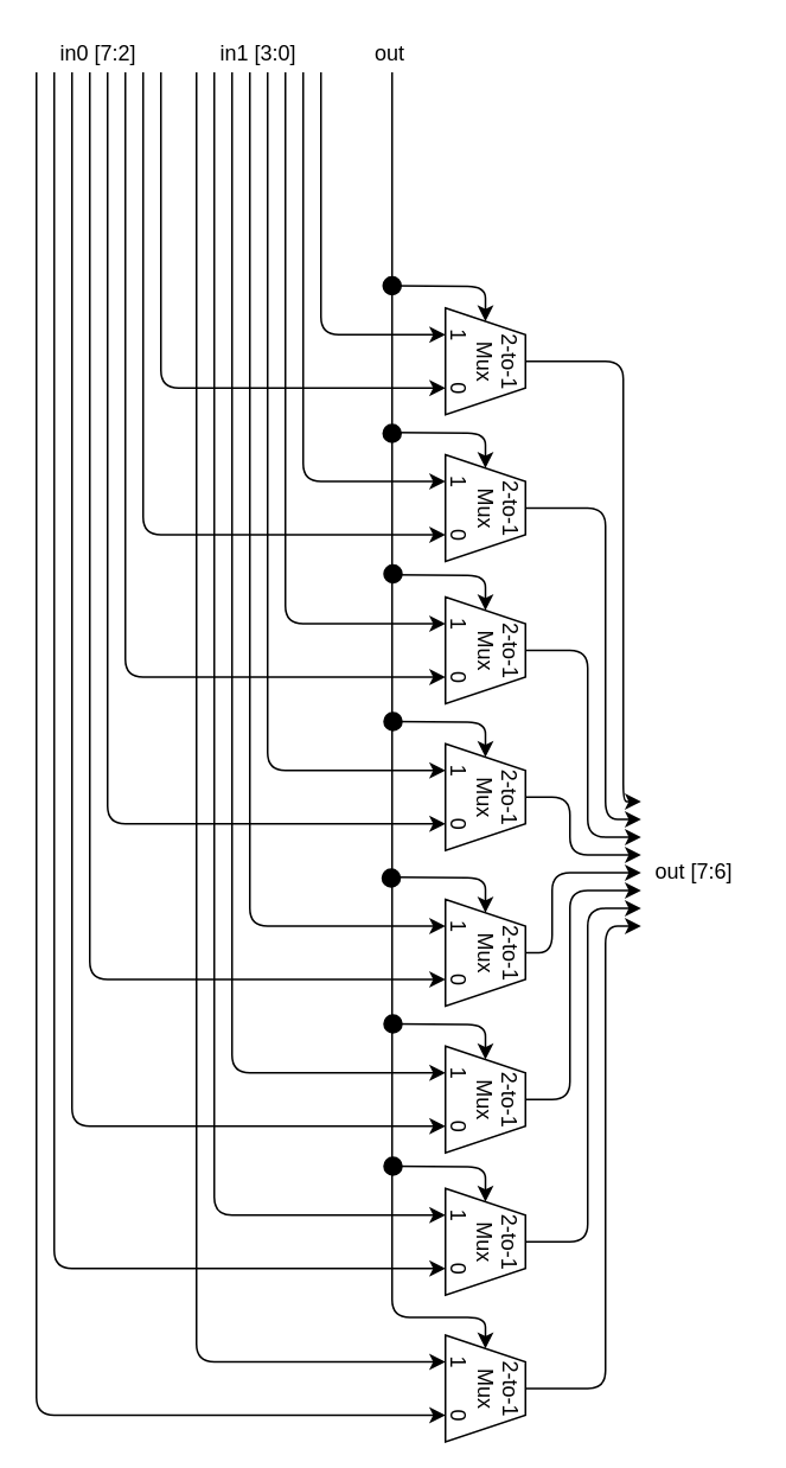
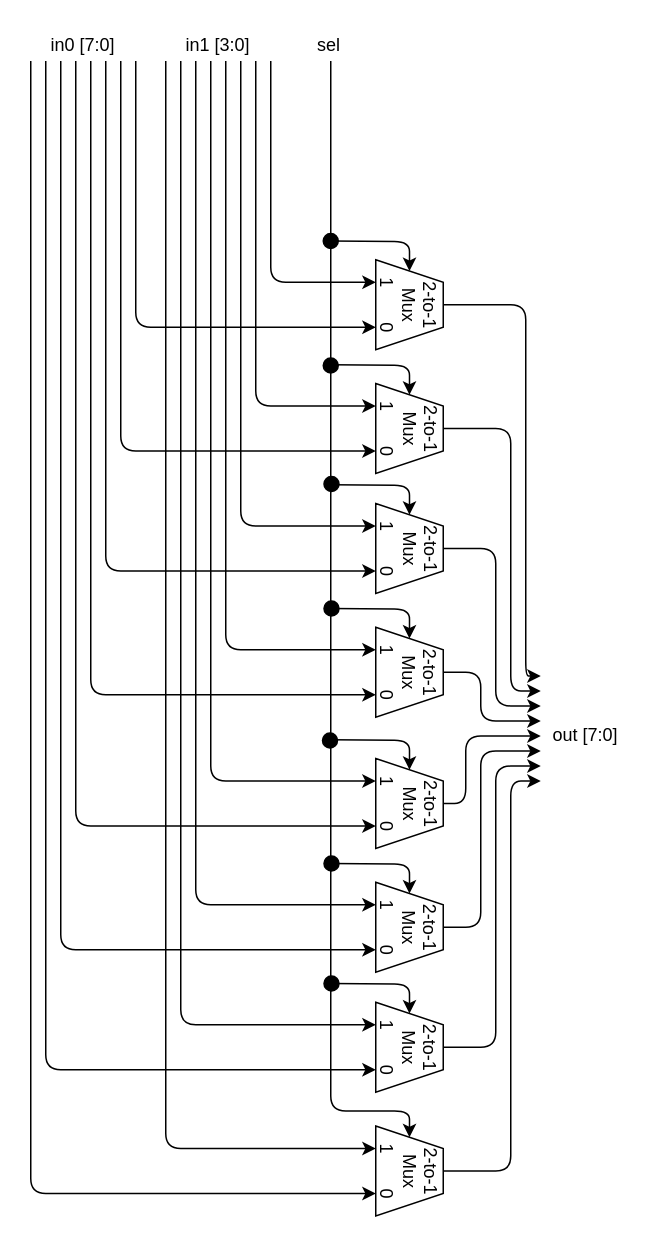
  <mxCell id="0" />
  <mxCell id="1" parent="0" />
  <mxCell id="2" style="edgeStyle=orthogonalEdgeStyle;rounded=1;orthogonalLoop=1;jettySize=auto;html=1;exitX=0.5;exitY=0;exitDx=0;exitDy=0;endArrow=classic;endFill=1;" edge="1" parent="1" source="3"><mxGeometry relative="1" as="geometry"><mxPoint x="360" y="450" as="targetPoint" /><Array as="points"><mxPoint x="350" y="203" /><mxPoint x="350" y="450" /></Array></mxGeometry></mxCell>
  <mxCell id="3" value="2-to-1&lt;br&gt;Mux&lt;br&gt;1&amp;nbsp; &amp;nbsp; &amp;nbsp; &amp;nbsp;0" style="shape=trapezoid;perimeter=trapezoidPerimeter;whiteSpace=wrap;html=1;fixedSize=1;rotation=90;size=15;" parent="1" vertex="1"><mxGeometry x="242.5" y="180" width="60" height="45" as="geometry" /></mxCell>
  <mxCell id="4" style="edgeStyle=orthogonalEdgeStyle;rounded=1;orthogonalLoop=1;jettySize=auto;html=1;exitX=0.5;exitY=0;exitDx=0;exitDy=0;endArrow=classic;endFill=1;" edge="1" parent="1" source="5"><mxGeometry relative="1" as="geometry"><mxPoint x="360" y="460" as="targetPoint" /><Array as="points"><mxPoint x="340" y="285" /><mxPoint x="340" y="460" /></Array></mxGeometry></mxCell>
  <mxCell id="5" value="2-to-1&lt;br&gt;Mux&lt;br&gt;1&amp;nbsp; &amp;nbsp; &amp;nbsp; &amp;nbsp;0" style="shape=trapezoid;perimeter=trapezoidPerimeter;whiteSpace=wrap;html=1;fixedSize=1;rotation=90;size=15;" vertex="1" parent="1"><mxGeometry x="242.5" y="262.5" width="60" height="45" as="geometry" /></mxCell>
  <mxCell id="6" style="edgeStyle=orthogonalEdgeStyle;rounded=1;orthogonalLoop=1;jettySize=auto;html=1;exitX=0.5;exitY=0;exitDx=0;exitDy=0;endArrow=classic;endFill=1;" edge="1" parent="1" source="7"><mxGeometry relative="1" as="geometry"><mxPoint x="360" y="470" as="targetPoint" /><Array as="points"><mxPoint x="330" y="365" /><mxPoint x="330" y="470" /></Array></mxGeometry></mxCell>
  <mxCell id="7" value="2-to-1&lt;br&gt;Mux&lt;br&gt;1&amp;nbsp; &amp;nbsp; &amp;nbsp; &amp;nbsp;0" style="shape=trapezoid;perimeter=trapezoidPerimeter;whiteSpace=wrap;html=1;fixedSize=1;rotation=90;size=15;" vertex="1" parent="1"><mxGeometry x="242.5" y="342.5" width="60" height="45" as="geometry" /></mxCell>
  <mxCell id="8" style="edgeStyle=orthogonalEdgeStyle;rounded=1;orthogonalLoop=1;jettySize=auto;html=1;exitX=0.5;exitY=0;exitDx=0;exitDy=0;endArrow=classic;endFill=1;" edge="1" parent="1" source="9"><mxGeometry relative="1" as="geometry"><mxPoint x="360" y="480" as="targetPoint" /><Array as="points"><mxPoint x="320" y="448" /><mxPoint x="320" y="480" /></Array></mxGeometry></mxCell>
  <mxCell id="9" value="2-to-1&lt;br&gt;Mux&lt;br&gt;1&amp;nbsp; &amp;nbsp; &amp;nbsp; &amp;nbsp;0" style="shape=trapezoid;perimeter=trapezoidPerimeter;whiteSpace=wrap;html=1;fixedSize=1;rotation=90;size=15;" vertex="1" parent="1"><mxGeometry x="242.5" y="425" width="60" height="45" as="geometry" /></mxCell>
  <mxCell id="10" value="2-to-1&lt;br&gt;Mux&lt;br&gt;1&amp;nbsp; &amp;nbsp; &amp;nbsp; &amp;nbsp;0" style="shape=trapezoid;perimeter=trapezoidPerimeter;whiteSpace=wrap;html=1;fixedSize=1;rotation=90;size=15;" vertex="1" parent="1"><mxGeometry x="242.5" y="512.5" width="60" height="45" as="geometry" /></mxCell>
  <mxCell id="11" style="edgeStyle=orthogonalEdgeStyle;rounded=1;orthogonalLoop=1;jettySize=auto;html=1;exitX=0.5;exitY=0;exitDx=0;exitDy=0;endArrow=classic;endFill=1;" edge="1" parent="1" source="12"><mxGeometry relative="1" as="geometry"><mxPoint x="360" y="500" as="targetPoint" /><Array as="points"><mxPoint x="320" y="618" /><mxPoint x="320" y="500" /></Array></mxGeometry></mxCell>
  <mxCell id="12" value="2-to-1&lt;br&gt;Mux&lt;br&gt;1&amp;nbsp; &amp;nbsp; &amp;nbsp; &amp;nbsp;0" style="shape=trapezoid;perimeter=trapezoidPerimeter;whiteSpace=wrap;html=1;fixedSize=1;rotation=90;size=15;" vertex="1" parent="1"><mxGeometry x="242.5" y="595" width="60" height="45" as="geometry" /></mxCell>
  <mxCell id="13" style="edgeStyle=orthogonalEdgeStyle;rounded=1;orthogonalLoop=1;jettySize=auto;html=1;exitX=0.5;exitY=0;exitDx=0;exitDy=0;endArrow=classic;endFill=1;" edge="1" parent="1" source="14"><mxGeometry relative="1" as="geometry"><mxPoint x="360" y="510" as="targetPoint" /><Array as="points"><mxPoint x="330" y="698" /><mxPoint x="330" y="510" /></Array></mxGeometry></mxCell>
  <mxCell id="14" value="2-to-1&lt;br&gt;Mux&lt;br&gt;1&amp;nbsp; &amp;nbsp; &amp;nbsp; &amp;nbsp;0" style="shape=trapezoid;perimeter=trapezoidPerimeter;whiteSpace=wrap;html=1;fixedSize=1;rotation=90;size=15;" vertex="1" parent="1"><mxGeometry x="242.5" y="675" width="60" height="45" as="geometry" /></mxCell>
  <mxCell id="15" style="edgeStyle=orthogonalEdgeStyle;rounded=1;orthogonalLoop=1;jettySize=auto;html=1;exitX=0.5;exitY=0;exitDx=0;exitDy=0;endArrow=classic;endFill=1;" edge="1" parent="1" source="16"><mxGeometry relative="1" as="geometry"><mxPoint x="360" y="520" as="targetPoint" /><Array as="points"><mxPoint x="340" y="780" /><mxPoint x="340" y="520" /></Array></mxGeometry></mxCell>
  <mxCell id="16" value="2-to-1&lt;br&gt;Mux&lt;br&gt;1&amp;nbsp; &amp;nbsp; &amp;nbsp; &amp;nbsp;0" style="shape=trapezoid;perimeter=trapezoidPerimeter;whiteSpace=wrap;html=1;fixedSize=1;rotation=90;size=15;" vertex="1" parent="1"><mxGeometry x="242.5" y="757.5" width="60" height="45" as="geometry" /></mxCell>
  <mxCell id="17" value="" style="endArrow=classic;html=1;endFill=1;edgeStyle=orthogonalEdgeStyle;entryX=0;entryY=0.5;entryDx=0;entryDy=0;" edge="1" parent="1" target="16"><mxGeometry width="50" height="50" relative="1" as="geometry"><mxPoint x="220" y="40" as="sourcePoint" /><mxPoint x="220" y="740" as="targetPoint" /><Array as="points"><mxPoint x="220" y="740" /><mxPoint x="273" y="740" /></Array></mxGeometry></mxCell>
  <mxCell id="18" value="" style="endArrow=classic;html=1;edgeStyle=orthogonalEdgeStyle;entryX=0.25;entryY=1;entryDx=0;entryDy=0;" edge="1" parent="1" target="3"><mxGeometry width="50" height="50" relative="1" as="geometry"><mxPoint x="180" y="40" as="sourcePoint" /><mxPoint x="180" y="190" as="targetPoint" /><Array as="points"><mxPoint x="180" y="188" /></Array></mxGeometry></mxCell>
- <mxCell id="19" value="out" style="text;html=1;strokeColor=none;fillColor=none;align=center;verticalAlign=middle;whiteSpace=wrap;rounded=0;" vertex="1" parent="1"><mxGeometry x="198.5" y="20" width="40" height="20" as="geometry" /></mxCell>
+ <mxCell id="19" value="sel" style="text;html=1;strokeColor=none;fillColor=none;align=center;verticalAlign=middle;whiteSpace=wrap;rounded=0;" vertex="1" parent="1"><mxGeometry x="198.5" y="20" width="40" height="20" as="geometry" /></mxCell>
  <mxCell id="20" value="" style="endArrow=classic;html=1;edgeStyle=orthogonalEdgeStyle;entryX=0.25;entryY=1;entryDx=0;entryDy=0;" edge="1" parent="1" target="5"><mxGeometry width="50" height="50" relative="1" as="geometry"><mxPoint x="170" y="40" as="sourcePoint" /><mxPoint x="170" y="270" as="targetPoint" /><Array as="points"><mxPoint x="170" y="270" /></Array></mxGeometry></mxCell>
  <mxCell id="21" value="" style="endArrow=classic;html=1;edgeStyle=orthogonalEdgeStyle;entryX=0.25;entryY=1;entryDx=0;entryDy=0;" edge="1" parent="1" target="7"><mxGeometry width="50" height="50" relative="1" as="geometry"><mxPoint x="160" y="40" as="sourcePoint" /><mxPoint x="160" y="350" as="targetPoint" /><Array as="points"><mxPoint x="160" y="350" /></Array></mxGeometry></mxCell>
  <mxCell id="22" value="" style="endArrow=classic;html=1;edgeStyle=orthogonalEdgeStyle;entryX=0.25;entryY=1;entryDx=0;entryDy=0;" edge="1" parent="1" target="9"><mxGeometry width="50" height="50" relative="1" as="geometry"><mxPoint x="150" y="40" as="sourcePoint" /><mxPoint x="150" y="430" as="targetPoint" /><Array as="points"><mxPoint x="150" y="433" /></Array></mxGeometry></mxCell>
  <mxCell id="23" value="" style="endArrow=classic;html=1;edgeStyle=orthogonalEdgeStyle;entryX=0.25;entryY=1;entryDx=0;entryDy=0;" edge="1" parent="1" target="10"><mxGeometry width="50" height="50" relative="1" as="geometry"><mxPoint x="140" y="40" as="sourcePoint" /><mxPoint x="140" y="520" as="targetPoint" /><Array as="points"><mxPoint x="140" y="520" /></Array></mxGeometry></mxCell>
  <mxCell id="24" value="" style="endArrow=classic;html=1;edgeStyle=orthogonalEdgeStyle;entryX=0.25;entryY=1;entryDx=0;entryDy=0;" edge="1" parent="1" target="12"><mxGeometry width="50" height="50" relative="1" as="geometry"><mxPoint x="130" y="40" as="sourcePoint" /><mxPoint x="130" y="600" as="targetPoint" /><Array as="points"><mxPoint x="130" y="603" /></Array></mxGeometry></mxCell>
  <mxCell id="25" value="" style="endArrow=classic;html=1;edgeStyle=orthogonalEdgeStyle;entryX=0.25;entryY=1;entryDx=0;entryDy=0;" edge="1" parent="1" target="14"><mxGeometry width="50" height="50" relative="1" as="geometry"><mxPoint x="120" y="40" as="sourcePoint" /><mxPoint x="120" y="680" as="targetPoint" /><Array as="points"><mxPoint x="120" y="683" /></Array></mxGeometry></mxCell>
  <mxCell id="26" value="" style="endArrow=classic;html=1;edgeStyle=orthogonalEdgeStyle;entryX=0.25;entryY=1;entryDx=0;entryDy=0;" edge="1" parent="1" target="16"><mxGeometry width="50" height="50" relative="1" as="geometry"><mxPoint x="110" y="40" as="sourcePoint" /><mxPoint x="110" y="760" as="targetPoint" /><Array as="points"><mxPoint x="110" y="765" /></Array></mxGeometry></mxCell>
  <mxCell id="27" value="" style="endArrow=classic;html=1;edgeStyle=orthogonalEdgeStyle;entryX=0.75;entryY=1;entryDx=0;entryDy=0;" edge="1" parent="1" target="3"><mxGeometry width="50" height="50" relative="1" as="geometry"><mxPoint x="90" y="40" as="sourcePoint" /><mxPoint x="90" y="220" as="targetPoint" /><Array as="points"><mxPoint x="90" y="218" /></Array></mxGeometry></mxCell>
  <mxCell id="28" value="" style="endArrow=classic;html=1;edgeStyle=orthogonalEdgeStyle;entryX=0.75;entryY=1;entryDx=0;entryDy=0;" edge="1" parent="1" target="5"><mxGeometry width="50" height="50" relative="1" as="geometry"><mxPoint x="80" y="40" as="sourcePoint" /><mxPoint x="80" y="300" as="targetPoint" /><Array as="points"><mxPoint x="80" y="300" /></Array></mxGeometry></mxCell>
  <mxCell id="29" value="" style="endArrow=classic;html=1;edgeStyle=orthogonalEdgeStyle;entryX=0.75;entryY=1;entryDx=0;entryDy=0;" edge="1" parent="1" target="7"><mxGeometry width="50" height="50" relative="1" as="geometry"><mxPoint x="70" y="40" as="sourcePoint" /><mxPoint x="70" y="380" as="targetPoint" /><Array as="points"><mxPoint x="70" y="380" /></Array></mxGeometry></mxCell>
  <mxCell id="30" value="" style="endArrow=classic;html=1;edgeStyle=orthogonalEdgeStyle;entryX=0.75;entryY=1;entryDx=0;entryDy=0;" edge="1" parent="1" target="9"><mxGeometry width="50" height="50" relative="1" as="geometry"><mxPoint x="60" y="40" as="sourcePoint" /><mxPoint x="60" y="460" as="targetPoint" /><Array as="points"><mxPoint x="60" y="463" /></Array></mxGeometry></mxCell>
  <mxCell id="31" value="" style="endArrow=classic;html=1;edgeStyle=orthogonalEdgeStyle;entryX=0.75;entryY=1;entryDx=0;entryDy=0;" edge="1" parent="1" target="10"><mxGeometry width="50" height="50" relative="1" as="geometry"><mxPoint x="50" y="40" as="sourcePoint" /><mxPoint x="50" y="550" as="targetPoint" /><Array as="points"><mxPoint x="50" y="550" /></Array></mxGeometry></mxCell>
  <mxCell id="32" value="" style="endArrow=classic;html=1;edgeStyle=orthogonalEdgeStyle;entryX=0.75;entryY=1;entryDx=0;entryDy=0;" edge="1" parent="1" target="12"><mxGeometry width="50" height="50" relative="1" as="geometry"><mxPoint x="40" y="40" as="sourcePoint" /><mxPoint x="40" y="630" as="targetPoint" /><Array as="points"><mxPoint x="40" y="633" /></Array></mxGeometry></mxCell>
  <mxCell id="33" value="" style="endArrow=classic;html=1;edgeStyle=orthogonalEdgeStyle;entryX=0.75;entryY=1;entryDx=0;entryDy=0;" edge="1" parent="1" target="14"><mxGeometry width="50" height="50" relative="1" as="geometry"><mxPoint x="30" y="40" as="sourcePoint" /><mxPoint x="30" y="710" as="targetPoint" /><Array as="points"><mxPoint x="30" y="713" /></Array></mxGeometry></mxCell>
  <mxCell id="34" value="" style="endArrow=classic;html=1;edgeStyle=orthogonalEdgeStyle;entryX=0.75;entryY=1;entryDx=0;entryDy=0;" edge="1" parent="1" target="16"><mxGeometry width="50" height="50" relative="1" as="geometry"><mxPoint x="20" y="40" as="sourcePoint" /><mxPoint x="20" y="790" as="targetPoint" /><Array as="points"><mxPoint x="20" y="795" /></Array></mxGeometry></mxCell>
  <mxCell id="35" value="in1 [3:0]" style="text;html=1;strokeColor=none;fillColor=none;align=center;verticalAlign=middle;whiteSpace=wrap;rounded=0;" vertex="1" parent="1"><mxGeometry x="120" y="20" width="50" height="20" as="geometry" /></mxCell>
- <mxCell id="36" value="in0 [7:2]" style="text;html=1;strokeColor=none;fillColor=none;align=center;verticalAlign=middle;whiteSpace=wrap;rounded=0;" vertex="1" parent="1"><mxGeometry x="30" y="20" width="50" height="20" as="geometry" /></mxCell>
+ <mxCell id="36" value="in0 [7:0]" style="text;html=1;strokeColor=none;fillColor=none;align=center;verticalAlign=middle;whiteSpace=wrap;rounded=0;" vertex="1" parent="1"><mxGeometry x="30" y="20" width="50" height="20" as="geometry" /></mxCell>
  <mxCell id="37" value="" style="endArrow=classic;html=1;edgeStyle=orthogonalEdgeStyle;exitX=0.5;exitY=0;exitDx=0;exitDy=0;" edge="1" parent="1" source="10"><mxGeometry width="50" height="50" relative="1" as="geometry"><mxPoint x="310" y="540" as="sourcePoint" /><mxPoint x="360" y="490" as="targetPoint" /><Array as="points"><mxPoint x="310" y="535" /><mxPoint x="310" y="490" /></Array></mxGeometry></mxCell>
- <mxCell id="38" value="out [7:6]" style="text;html=1;strokeColor=none;fillColor=none;align=center;verticalAlign=middle;whiteSpace=wrap;rounded=0;" vertex="1" parent="1"><mxGeometry x="360" y="480" width="60" height="20" as="geometry" /></mxCell>
+ <mxCell id="38" value="out [7:0]" style="text;html=1;strokeColor=none;fillColor=none;align=center;verticalAlign=middle;whiteSpace=wrap;rounded=0;" vertex="1" parent="1"><mxGeometry x="360" y="480" width="60" height="20" as="geometry" /></mxCell>
  <mxCell id="39" value="" style="endArrow=classic;html=1;edgeStyle=orthogonalEdgeStyle;entryX=0;entryY=0.5;entryDx=0;entryDy=0;" edge="1" parent="1" target="3"><mxGeometry width="50" height="50" relative="1" as="geometry"><mxPoint x="220" y="160" as="sourcePoint" /><mxPoint x="270" y="160" as="targetPoint" /></mxGeometry></mxCell>
  <mxCell id="40" value="" style="endArrow=classic;html=1;edgeStyle=orthogonalEdgeStyle;entryX=0;entryY=0.5;entryDx=0;entryDy=0;" edge="1" parent="1" target="5"><mxGeometry width="50" height="50" relative="1" as="geometry"><mxPoint x="220" y="242.5" as="sourcePoint" /><mxPoint x="272.5" y="262.5" as="targetPoint" /></mxGeometry></mxCell>
  <mxCell id="41" value="" style="endArrow=classic;html=1;edgeStyle=orthogonalEdgeStyle;entryX=0;entryY=0.5;entryDx=0;entryDy=0;" edge="1" parent="1" target="7"><mxGeometry width="50" height="50" relative="1" as="geometry"><mxPoint x="220" y="322.5" as="sourcePoint" /><mxPoint x="272.5" y="342.5" as="targetPoint" /></mxGeometry></mxCell>
  <mxCell id="42" value="" style="endArrow=classic;html=1;edgeStyle=orthogonalEdgeStyle;entryX=0;entryY=0.5;entryDx=0;entryDy=0;" edge="1" parent="1" target="9"><mxGeometry width="50" height="50" relative="1" as="geometry"><mxPoint x="220" y="405" as="sourcePoint" /><mxPoint x="272.5" y="425" as="targetPoint" /></mxGeometry></mxCell>
  <mxCell id="43" value="" style="endArrow=classic;html=1;edgeStyle=orthogonalEdgeStyle;entryX=0;entryY=0.5;entryDx=0;entryDy=0;" edge="1" parent="1" target="10"><mxGeometry width="50" height="50" relative="1" as="geometry"><mxPoint x="220" y="492.5" as="sourcePoint" /><mxPoint x="272.5" y="512.5" as="targetPoint" /></mxGeometry></mxCell>
  <mxCell id="44" value="" style="endArrow=classic;html=1;edgeStyle=orthogonalEdgeStyle;entryX=0;entryY=0.5;entryDx=0;entryDy=0;" edge="1" parent="1" target="12"><mxGeometry width="50" height="50" relative="1" as="geometry"><mxPoint x="220" y="575" as="sourcePoint" /><mxPoint x="272.5" y="595" as="targetPoint" /></mxGeometry></mxCell>
  <mxCell id="45" value="" style="endArrow=classic;html=1;edgeStyle=orthogonalEdgeStyle;entryX=0;entryY=0.5;entryDx=0;entryDy=0;" edge="1" parent="1" target="14"><mxGeometry width="50" height="50" relative="1" as="geometry"><mxPoint x="220" y="655" as="sourcePoint" /><mxPoint x="272.5" y="675" as="targetPoint" /></mxGeometry></mxCell>
  <mxCell id="46" value="" style="ellipse;whiteSpace=wrap;html=1;aspect=fixed;fillColor=#000000;" vertex="1" parent="1"><mxGeometry x="215" y="155" width="10" height="10" as="geometry" /></mxCell>
  <mxCell id="47" value="" style="ellipse;whiteSpace=wrap;html=1;aspect=fixed;fillColor=#000000;" vertex="1" parent="1"><mxGeometry x="215" y="238" width="10" height="10" as="geometry" /></mxCell>
  <mxCell id="48" value="" style="ellipse;whiteSpace=wrap;html=1;aspect=fixed;fillColor=#000000;" vertex="1" parent="1"><mxGeometry x="215.5" y="317" width="10" height="10" as="geometry" /></mxCell>
  <mxCell id="49" value="" style="ellipse;whiteSpace=wrap;html=1;aspect=fixed;fillColor=#000000;" vertex="1" parent="1"><mxGeometry x="215.5" y="400" width="10" height="10" as="geometry" /></mxCell>
  <mxCell id="50" value="" style="ellipse;whiteSpace=wrap;html=1;aspect=fixed;fillColor=#000000;" vertex="1" parent="1"><mxGeometry x="214.5" y="488" width="10" height="10" as="geometry" /></mxCell>
  <mxCell id="51" value="" style="ellipse;whiteSpace=wrap;html=1;aspect=fixed;fillColor=#000000;" vertex="1" parent="1"><mxGeometry x="215.5" y="570" width="10" height="10" as="geometry" /></mxCell>
  <mxCell id="52" value="" style="ellipse;whiteSpace=wrap;html=1;aspect=fixed;fillColor=#000000;" vertex="1" parent="1"><mxGeometry x="215.5" y="650" width="10" height="10" as="geometry" /></mxCell>
